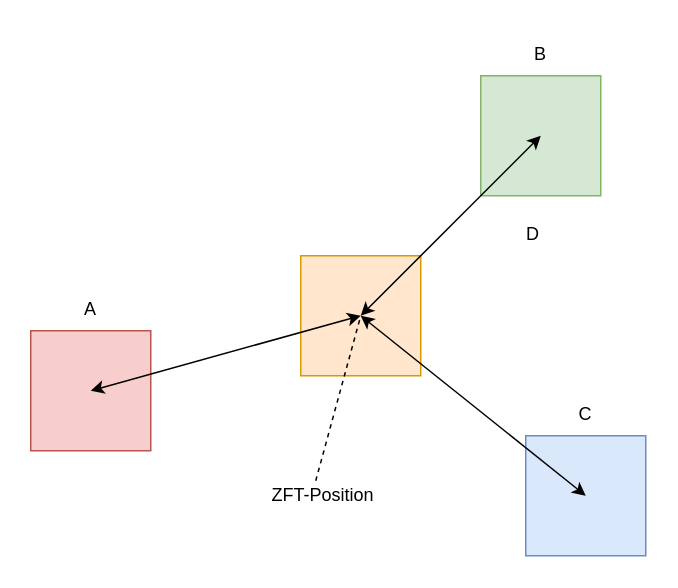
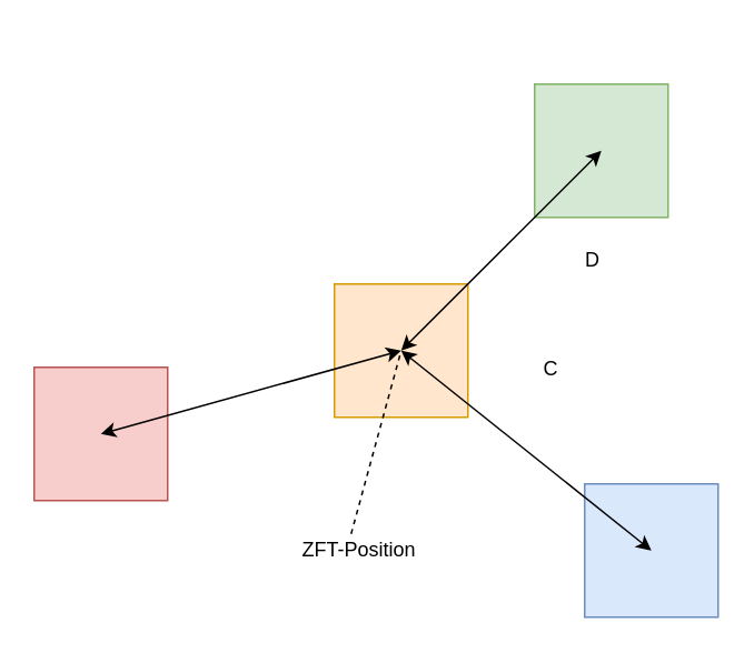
  <mxCell id="0" />
  <mxCell id="1" parent="0" />
  <mxCell id="2" value="" style="whiteSpace=wrap;html=1;aspect=fixed;fillColor=#f8cecc;strokeColor=#b85450;" vertex="1" parent="1"><mxGeometry x="20" y="220" width="80" height="80" as="geometry" /></mxCell>
  <mxCell id="3" value="" style="whiteSpace=wrap;html=1;aspect=fixed;fillColor=#dae8fc;strokeColor=#6c8ebf;" vertex="1" parent="1"><mxGeometry x="350" y="290" width="80" height="80" as="geometry" /></mxCell>
  <mxCell id="4" value="" style="whiteSpace=wrap;html=1;aspect=fixed;imageAspect=1;fillColor=#ffe6cc;strokeColor=#d79b00;" vertex="1" parent="1"><mxGeometry x="200" y="170" width="80" height="80" as="geometry" /></mxCell>
  <mxCell id="5" value="" style="whiteSpace=wrap;html=1;aspect=fixed;fillColor=#d5e8d4;strokeColor=#82b366;" vertex="1" parent="1"><mxGeometry x="320" y="50" width="80" height="80" as="geometry" /></mxCell>
  <mxCell id="6" value="" style="endArrow=classic;startArrow=classic;html=1;rounded=0;" edge="1" parent="1"><mxGeometry width="50" height="50" relative="1" as="geometry"><mxPoint x="60" y="260" as="sourcePoint" /><mxPoint x="240" y="210" as="targetPoint" /></mxGeometry></mxCell>
  <mxCell id="7" value="" style="endArrow=classic;startArrow=classic;html=1;rounded=0;" edge="1" parent="1"><mxGeometry width="50" height="50" relative="1" as="geometry"><mxPoint x="240" y="210" as="sourcePoint" /><mxPoint x="390" y="330" as="targetPoint" /></mxGeometry></mxCell>
  <mxCell id="8" value="" style="endArrow=classic;startArrow=classic;html=1;rounded=0;" edge="1" parent="1"><mxGeometry width="50" height="50" relative="1" as="geometry"><mxPoint x="240" y="210" as="sourcePoint" /><mxPoint x="360" y="90" as="targetPoint" /></mxGeometry></mxCell>
- <mxCell id="9" value="A" style="text;strokeColor=none;fillColor=none;align=center;verticalAlign=middle;spacingLeft=4;spacingRight=4;overflow=hidden;points=[[0,0.5],[1,0.5]];portConstraint=eastwest;rotatable=0;" vertex="1" parent="1"><mxGeometry x="20" y="190" width="80" height="30" as="geometry" /></mxCell>
- <mxCell id="10" value="B" style="text;strokeColor=none;fillColor=none;align=center;verticalAlign=middle;spacingLeft=4;spacingRight=4;overflow=hidden;points=[[0,0.5],[1,0.5]];portConstraint=eastwest;rotatable=0;" vertex="1" parent="1"><mxGeometry x="320" y="20" width="80" height="30" as="geometry" /></mxCell>
- <mxCell id="11" value="C" style="text;strokeColor=none;fillColor=none;align=center;verticalAlign=middle;spacingLeft=4;spacingRight=4;overflow=hidden;points=[[0,0.5],[1,0.5]];portConstraint=eastwest;rotatable=0;" vertex="1" parent="1"><mxGeometry x="350" y="260" width="80" height="30" as="geometry" /></mxCell>
+ <mxCell id="11" value="C" style="text;strokeColor=none;fillColor=none;align=center;verticalAlign=middle;spacingLeft=4;spacingRight=4;overflow=hidden;points=[[0,0.5],[1,0.5]];portConstraint=eastwest;rotatable=0;" vertex="1" parent="1"><mxGeometry x="290" y="205" width="80" height="30" as="geometry" /></mxCell>
  <mxCell id="12" value="D" style="text;strokeColor=none;fillColor=none;align=center;verticalAlign=middle;spacingLeft=4;spacingRight=4;overflow=hidden;points=[[0,0.5],[1,0.5]];portConstraint=eastwest;rotatable=0;" vertex="1" parent="1"><mxGeometry x="315" y="140" width="80" height="30" as="geometry" /></mxCell>
  <mxCell id="13" value="" style="endArrow=none;dashed=1;html=1;rounded=0;" edge="1" parent="1"><mxGeometry width="50" height="50" relative="1" as="geometry"><mxPoint x="210" y="320" as="sourcePoint" /><mxPoint x="240" y="210" as="targetPoint" /></mxGeometry></mxCell>
  <mxCell id="14" value="ZFT-Position" style="text;html=1;strokeColor=none;fillColor=none;align=center;verticalAlign=middle;whiteSpace=wrap;rounded=0;" vertex="1" parent="1"><mxGeometry x="180" y="315" width="70" height="30" as="geometry" /></mxCell>
